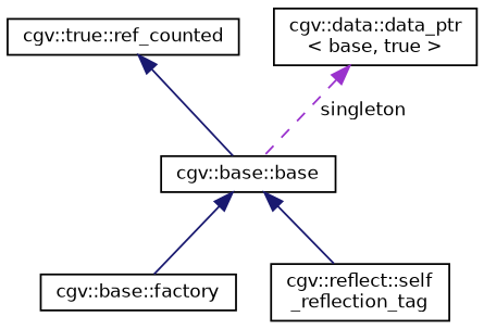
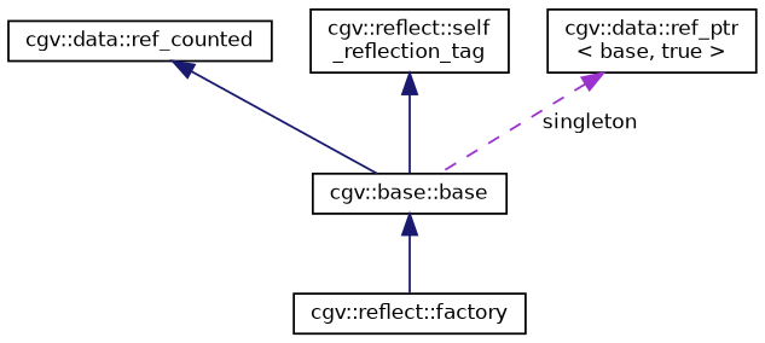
  digraph {
    node [color=black fontname=Helvetica fontsize=10 shape=record]
    edge [color=midnightblue dir=back fontname=Helvetica fontsize=10 labelfontname=Helvetica labelfontsize=10 style=solid]
-   n1 [height=0.2 label="cgv::base::factory" width=0.4]
+   n1 [height=0.2 label="cgv::reflect::factory" width=0.4]
    n2 [height=0.2 label="cgv::base::base" width=0.4]
-   n3 [height=0.2 label="cgv::true::ref_counted" width=0.4]
+   n3 [height=0.2 label="cgv::data::ref_counted" width=0.4]
    n4 [height=0.2 label="cgv::reflect::self\l_reflection_tag" width=0.4]
-   n5 [height=0.2 label="cgv::data::data_ptr\l\< base, true \>" width=0.4]
+   n5 [height=0.2 label="cgv::data::ref_ptr\l\< base, true \>" width=0.4]
    n2 -> n1
    n3 -> n2
-   n2 -> n4
+   n4 -> n2
    n5 -> n2 [color=darkorchid3 label=" singleton" style=dashed]
  }
